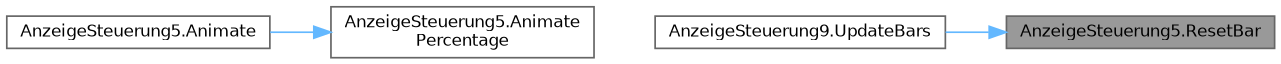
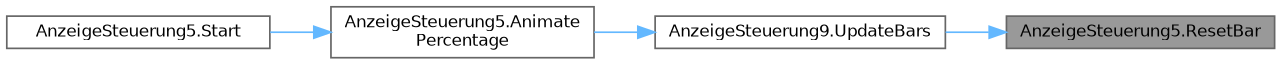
  digraph {
    rankdir=RL
    node [color=grey40 fillcolor=white fontname=Helvetica fontsize=10 shape=box style=filled]
    edge [color=steelblue1 dir=back fontname=Helvetica fontsize=10 labelfontname=Helvetica labelfontsize=10 style=solid]
    n1 [color=gray40 fillcolor=grey60 fontcolor=black height=0.2 label="AnzeigeSteuerung5.ResetBar" width=0.4]
    n2 [height=0.2 label="AnzeigeSteuerung9.UpdateBars" width=0.4]
    n3 [height=0.2 label="AnzeigeSteuerung5.Animate\lPercentage" width=0.4]
-   n4 [height=0.2 label="AnzeigeSteuerung5.Animate" width=0.4]
+   n4 [height=0.2 label="AnzeigeSteuerung5.Start" width=0.4]
    n1 -> n2
+   n2 -> n3
    n3 -> n4
  }
